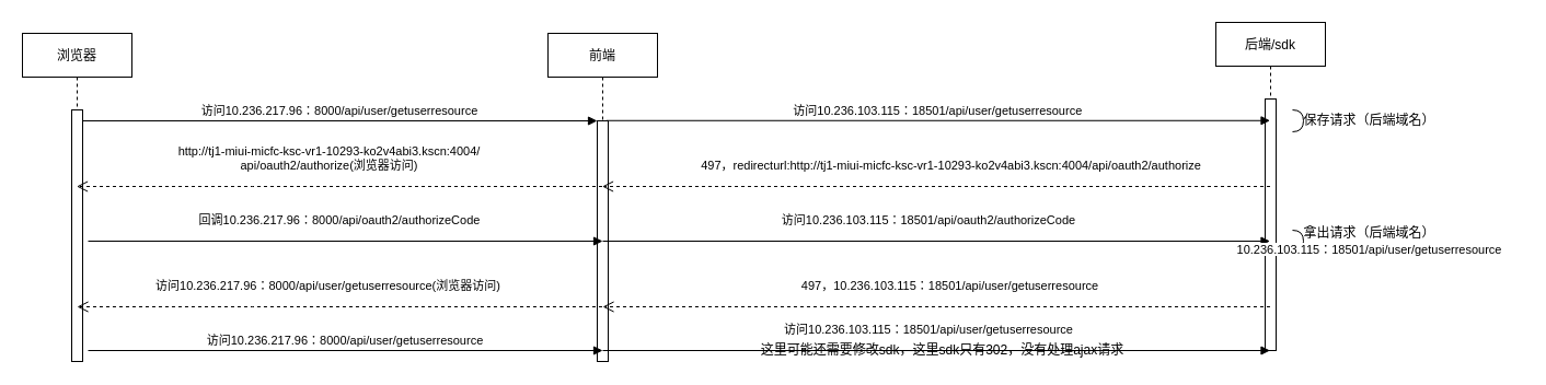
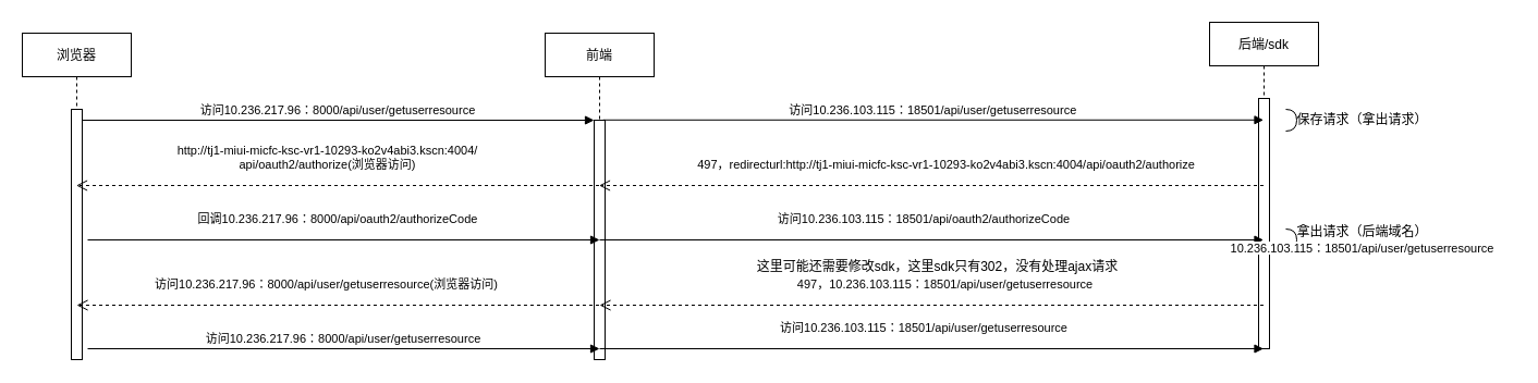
  <mxCell id="0" />
  <mxCell id="1" parent="0" />
  <mxCell id="2" value="浏览器" style="shape=umlLifeline;perimeter=lifelinePerimeter;container=1;collapsible=0;recursiveResize=0;rounded=0;shadow=0;strokeWidth=1;" parent="1" vertex="1"><mxGeometry y="30" width="100" height="300" as="geometry" x="20" /></mxCell>
  <mxCell id="3" value="" style="points=[];perimeter=orthogonalPerimeter;rounded=0;shadow=0;strokeWidth=1;" parent="2" vertex="1"><mxGeometry x="45" y="70" width="10" height="230" as="geometry" /></mxCell>
  <mxCell id="4" value="前端" style="shape=umlLifeline;perimeter=lifelinePerimeter;container=1;collapsible=0;recursiveResize=0;rounded=0;shadow=0;strokeWidth=1;" parent="1" vertex="1"><mxGeometry x="500" y="30" width="100" height="300" as="geometry" /></mxCell>
  <mxCell id="5" value="" style="points=[];perimeter=orthogonalPerimeter;rounded=0;shadow=0;strokeWidth=1;" parent="4" vertex="1"><mxGeometry x="45" y="80" width="10" height="220" as="geometry" /></mxCell>
  <mxCell id="6" value="访问10.236.217.96：8000/api/user/getuserresource" style="verticalAlign=bottom;endArrow=block;entryX=0;entryY=0;shadow=0;strokeWidth=1;" parent="1" source="3" target="5" edge="1"><mxGeometry relative="1" as="geometry"><mxPoint x="295" y="110" as="sourcePoint" /></mxGeometry></mxCell>
  <mxCell id="7" value="后端/sdk" style="shape=umlLifeline;perimeter=lifelinePerimeter;container=1;collapsible=0;recursiveResize=0;rounded=0;shadow=0;strokeWidth=1;" vertex="1" parent="1"><mxGeometry x="1110" y="20" width="100" height="300" as="geometry" /></mxCell>
  <mxCell id="8" value="" style="points=[];perimeter=orthogonalPerimeter;rounded=0;shadow=0;strokeWidth=1;" vertex="1" parent="7"><mxGeometry x="45" y="70" width="10" height="230" as="geometry" /></mxCell>
  <mxCell id="9" value="访问10.236.103.115：18501/api/user/getuserresource" style="verticalAlign=bottom;endArrow=block;shadow=0;strokeWidth=1;exitX=0.829;exitY=-0.001;exitDx=0;exitDy=0;exitPerimeter=0;" edge="1" parent="1" source="5" target="7"><mxGeometry relative="1" as="geometry"><mxPoint x="590" y="109.76" as="sourcePoint" /><mxPoint x="920" y="109.76" as="targetPoint" /></mxGeometry></mxCell>
  <mxCell id="10" value="" style="shape=requiredInterface;html=1;verticalLabelPosition=bottom;" vertex="1" parent="1"><mxGeometry x="1180" y="210" width="10" height="20" as="geometry" /></mxCell>
- <mxCell id="11" value="保存请求（后端域名）" style="text;html=1;align=center;verticalAlign=middle;resizable=0;points=[];autosize=1;" vertex="1" parent="1"><mxGeometry x="1180" y="100" width="140" height="20" as="geometry" /></mxCell>
+ <mxCell id="11" value="保存请求（拿出请求）" style="text;html=1;align=center;verticalAlign=middle;resizable=0;points=[];autosize=1;" vertex="1" parent="1"><mxGeometry x="1180" y="100" width="140" height="20" as="geometry" /></mxCell>
  <mxCell id="12" value="497，redirecturl:http://tj1-miui-micfc-ksc-vr1-10293-ko2v4abi3.kscn:4004/api/oauth2/authorize" style="html=1;verticalAlign=bottom;endArrow=open;dashed=1;endSize=8;" edge="1" parent="1" source="7" target="4"><mxGeometry x="-0.041" y="-10" relative="1" as="geometry"><mxPoint x="760" y="170" as="sourcePoint" /><mxPoint x="680" y="170" as="targetPoint" /><mxPoint as="offset" /></mxGeometry></mxCell>
  <mxCell id="13" value="http://tj1-miui-micfc-ksc-vr1-10293-ko2v4abi3.kscn:4004/&lt;br&gt;api/oauth2/authorize(浏览器访问)" style="html=1;verticalAlign=bottom;endArrow=open;dashed=1;endSize=8;" edge="1" parent="1" source="4" target="2"><mxGeometry x="0.041" y="-10" relative="1" as="geometry"><mxPoint x="290" y="169.76" as="sourcePoint" /><mxPoint x="210" y="169.76" as="targetPoint" /><Array as="points"><mxPoint x="380" y="170" /><mxPoint x="220" y="170" /></Array><mxPoint as="offset" /></mxGeometry></mxCell>
  <mxCell id="14" value="回调10.236.217.96：8000/api/oauth2/authorizeCode" style="verticalAlign=bottom;endArrow=block;entryX=0;entryY=0;shadow=0;strokeWidth=1;" edge="1" parent="1"><mxGeometry x="-0.021" y="10" relative="1" as="geometry"><mxPoint x="80" y="220" as="sourcePoint" /><mxPoint x="550" y="220" as="targetPoint" /><mxPoint as="offset" /></mxGeometry></mxCell>
  <mxCell id="15" value="访问10.236.103.115：18501/api/oauth2/authorizeCode" style="verticalAlign=bottom;endArrow=block;shadow=0;strokeWidth=1;" edge="1" parent="1" target="7"><mxGeometry x="-0.021" y="10" relative="1" as="geometry"><mxPoint x="550" y="220" as="sourcePoint" /><mxPoint x="1020" y="220" as="targetPoint" /><mxPoint as="offset" /></mxGeometry></mxCell>
  <mxCell id="16" value="拿出请求（后端域名）&lt;br&gt;&lt;span style=&quot;font-size: 11px ; background-color: rgb(255 , 255 , 255)&quot;&gt;10.236.103.115：18501/api/user/getuserresource&lt;/span&gt;" style="text;html=1;align=center;verticalAlign=middle;resizable=0;points=[];autosize=1;" vertex="1" parent="1"><mxGeometry x="1110" y="205" width="280" height="30" as="geometry" /></mxCell>
  <mxCell id="17" value="" style="shape=requiredInterface;html=1;verticalLabelPosition=bottom;" vertex="1" parent="1"><mxGeometry x="1180" y="100" width="10" height="20" as="geometry" /></mxCell>
  <mxCell id="18" value="497，10.236.103.115：18501/api/user/getuserresource" style="html=1;verticalAlign=bottom;endArrow=open;dashed=1;endSize=8;" edge="1" parent="1"><mxGeometry x="-0.041" y="-10" relative="1" as="geometry"><mxPoint x="1159.48" y="280" as="sourcePoint" /><mxPoint x="550.004" y="280" as="targetPoint" /><mxPoint as="offset" /></mxGeometry></mxCell>
  <mxCell id="19" value="访问10.236.103.115：18501/api/user/getuserresource" style="verticalAlign=bottom;endArrow=block;shadow=0;strokeWidth=1;" edge="1" parent="1" target="7"><mxGeometry x="-0.021" y="10" relative="1" as="geometry"><mxPoint x="550" y="320" as="sourcePoint" /><mxPoint x="1020" y="320" as="targetPoint" /><mxPoint as="offset" /></mxGeometry></mxCell>
  <mxCell id="20" value="访问10.236.217.96：8000/api/user/getuserresource(浏览器访问)" style="html=1;verticalAlign=bottom;endArrow=open;dashed=1;endSize=8;" edge="1" parent="1"><mxGeometry x="0.041" y="-10" relative="1" as="geometry"><mxPoint x="549.48" y="280" as="sourcePoint" /><mxPoint x="70.004" y="280" as="targetPoint" /><Array as="points"><mxPoint x="379.98" y="280" /><mxPoint x="219.98" y="280" /></Array><mxPoint as="offset" /></mxGeometry></mxCell>
  <mxCell id="21" value="访问10.236.217.96：8000/api/user/getuserresource" style="verticalAlign=bottom;endArrow=block;entryX=0;entryY=0;shadow=0;strokeWidth=1;" edge="1" parent="1"><mxGeometry relative="1" as="geometry"><mxPoint x="80" y="320" as="sourcePoint" /><mxPoint x="550" y="320" as="targetPoint" /></mxGeometry></mxCell>
- <mxCell id="22" value="这里可能还需要修改sdk，这里sdk只有302，没有处理ajax请求" style="text;html=1;align=center;verticalAlign=middle;resizable=0;points=[];autosize=1;" vertex="1" parent="1"><mxGeometry x="685" y="310" width="350" height="20" as="geometry" /></mxCell>
+ <mxCell id="22" value="这里可能还需要修改sdk，这里sdk只有302，没有处理ajax请求" style="text;html=1;align=center;verticalAlign=middle;resizable=0;points=[];autosize=1;" vertex="1" parent="1"><mxGeometry x="685" y="235" width="350" height="20" as="geometry" /></mxCell>
